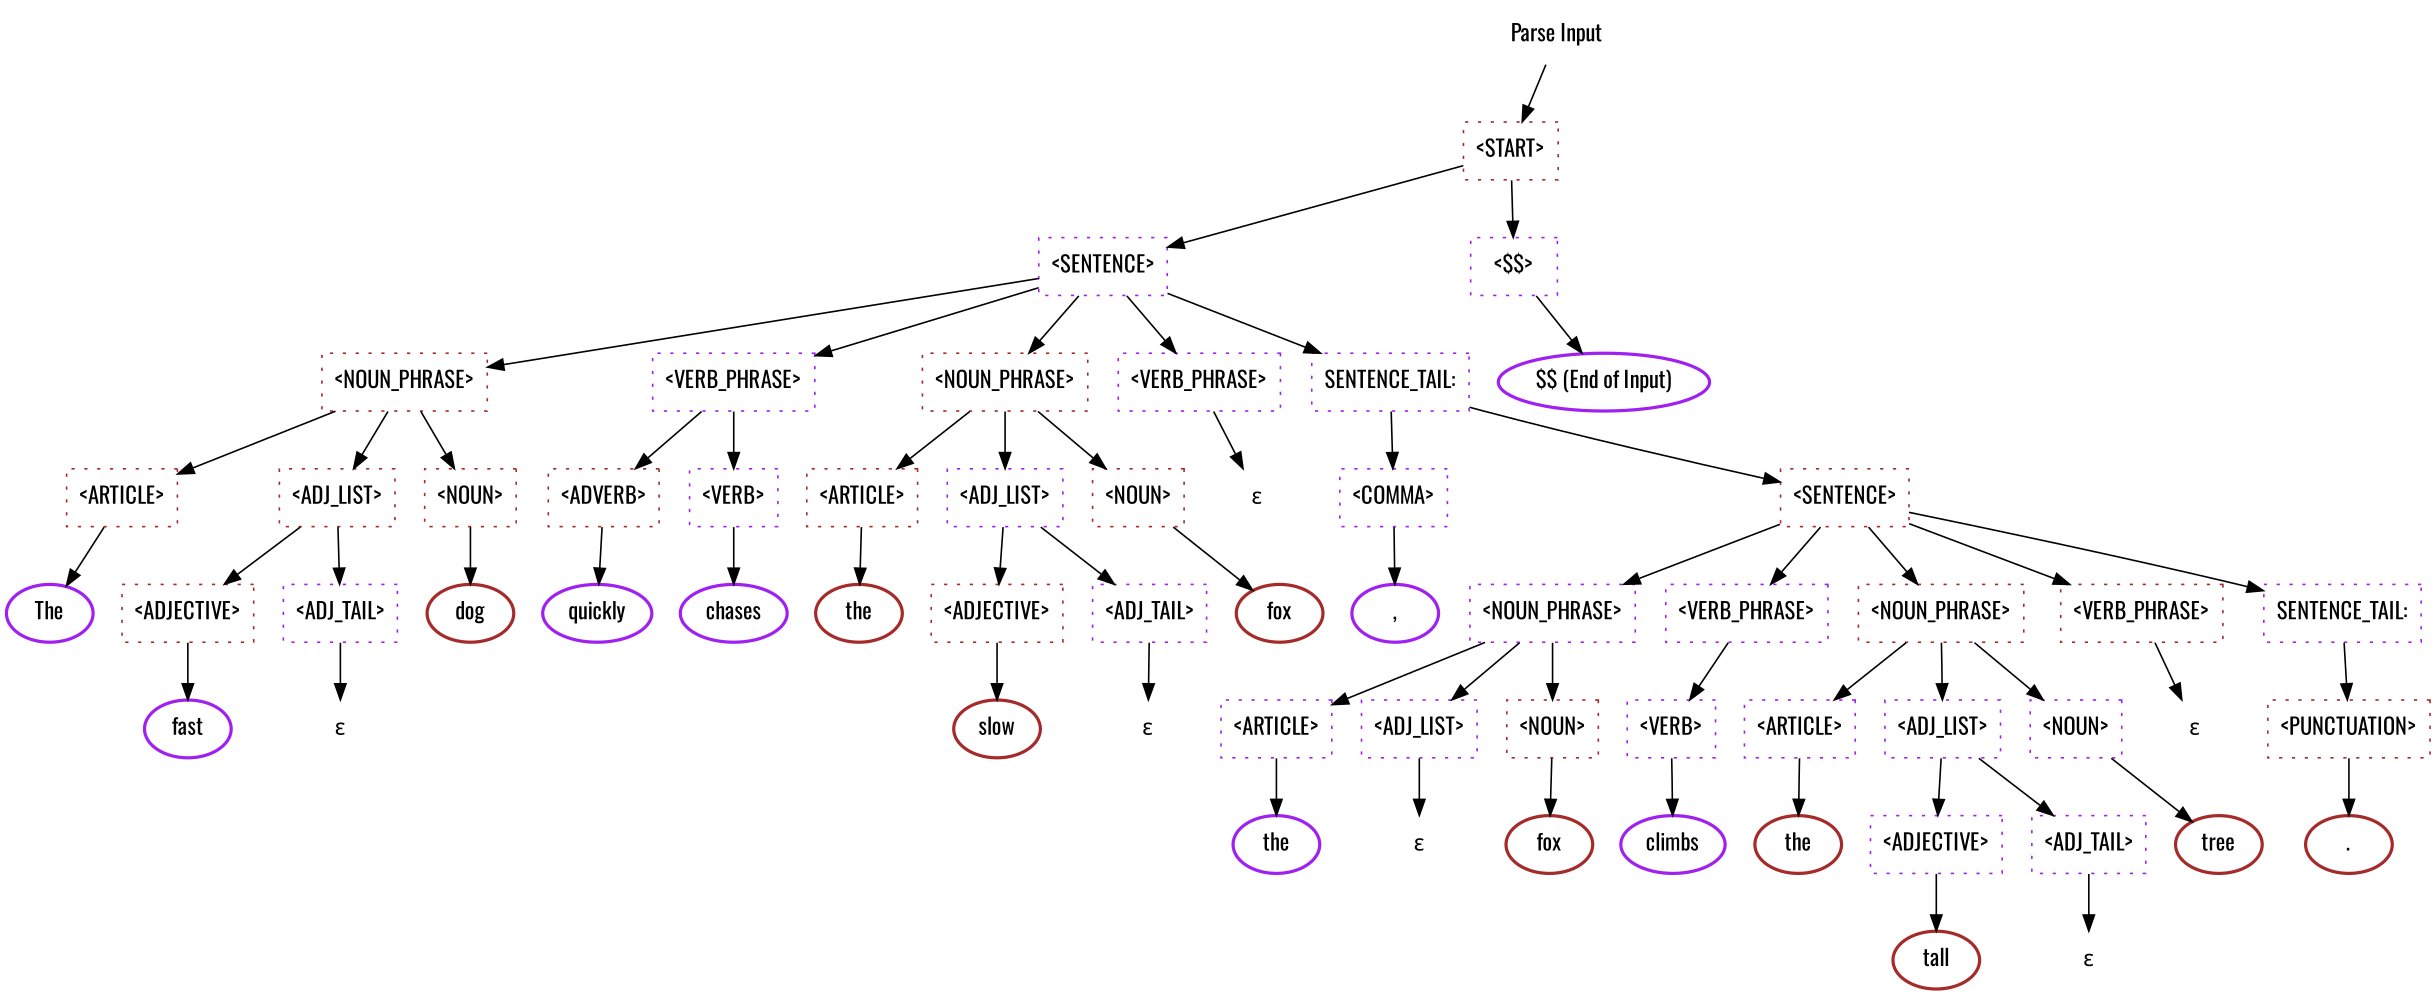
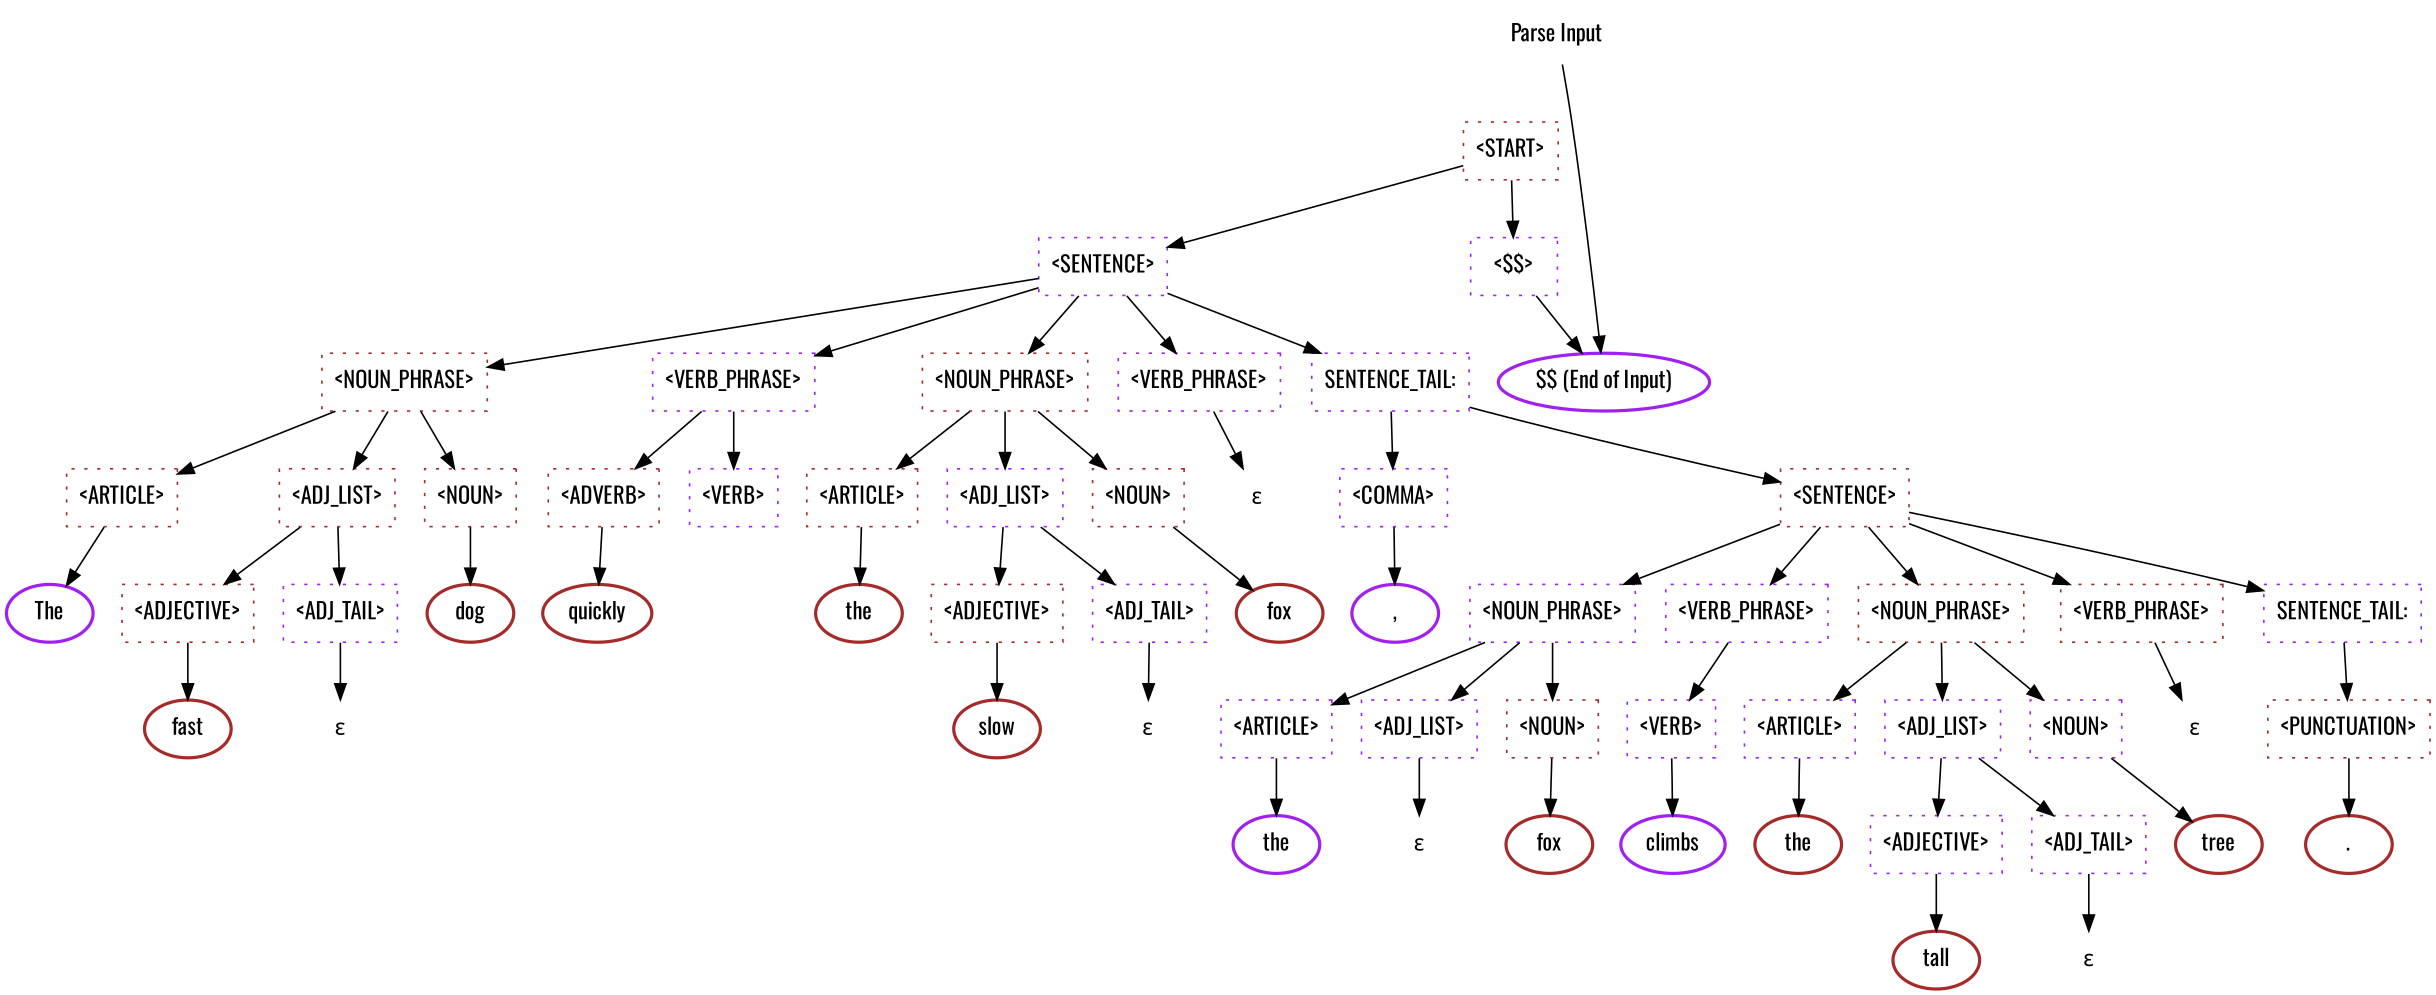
  digraph {
    fontname=Oswald
    node [color=brown fontname=Oswald shape=rect style=dotted]
    edge [fontname=Oswald]
    n1 [label="Parse Input" shape=plaintext style=""]
    n2 [label="<START>"]
    n3 [color=purple label="<SENTENCE>"]
    n4 [color=purple label="<$$>"]
    n5 [label="<NOUN_PHRASE>"]
    n6 [color=purple label="<VERB_PHRASE>"]
    n7 [label="<NOUN_PHRASE>"]
    n8 [color=purple label="<VERB_PHRASE>"]
    n9 [color=purple label="SENTENCE_TAIL:"]
    n10 [color=purple label="$$ (End of Input)" shape=oval style=bold]
    n11 [label="<ARTICLE>"]
    n12 [label="<ADJ_LIST>"]
    n13 [label="<NOUN>"]
    n14 [label="<ADVERB>"]
    n15 [color=purple label="<VERB>"]
    n16 [label="<ARTICLE>"]
    n17 [color=purple label="<ADJ_LIST>"]
    n18 [label="<NOUN>"]
    n19 [label="&epsilon;" shape=plaintext style=""]
    n20 [color=purple label="<COMMA>"]
    n21 [label="<SENTENCE>"]
    n22 [color=purple label=The shape=oval style=bold]
    n23 [label="<ADJECTIVE>"]
    n24 [color=purple label="<ADJ_TAIL>"]
    n25 [label=dog shape=oval style=bold]
-   n26 [color=purple label=fast shape=oval style=bold]
+   n26 [label=fast shape=oval style=bold]
    n27 [color=purple label="&epsilon;" shape=plaintext style=""]
-   n28 [color=purple label=quickly shape=oval style=bold]
-   n29 [color=purple label=chases shape=oval style=bold]
+   n28 [label=quickly shape=oval style=bold]
    n30 [label=the shape=oval style=bold]
    n31 [label="<ADJECTIVE>"]
    n32 [color=purple label="<ADJ_TAIL>"]
    n33 [label=fox shape=oval style=bold]
    n34 [label=slow shape=oval style=bold]
    n35 [label="&epsilon;" shape=plaintext style=""]
    n36 [color=purple label="," shape=oval style=bold]
    n37 [color=purple label="<NOUN_PHRASE>"]
    n38 [color=purple label="<VERB_PHRASE>"]
    n39 [label="<NOUN_PHRASE>"]
    n40 [label="<VERB_PHRASE>"]
    n41 [color=purple label="SENTENCE_TAIL:"]
    n42 [color=purple label="<ARTICLE>"]
    n43 [color=purple label="<ADJ_LIST>"]
    n44 [label="<NOUN>"]
    n45 [color=purple label="<VERB>"]
    n46 [color=purple label="<ARTICLE>"]
    n47 [color=purple label="<ADJ_LIST>"]
    n48 [color=purple label="<NOUN>"]
    n49 [label="&epsilon;" shape=plaintext style=""]
    n50 [label="<PUNCTUATION>"]
    n51 [color=purple label=the shape=oval style=bold]
    n52 [label="&epsilon;" shape=plaintext style=""]
    n53 [label=fox shape=oval style=bold]
    n54 [color=purple label=climbs shape=oval style=bold]
    n55 [label=the shape=oval style=bold]
    n56 [color=purple label="<ADJECTIVE>"]
    n57 [color=purple label="<ADJ_TAIL>"]
    n58 [label=tree shape=oval style=bold]
    n59 [label=tall shape=oval style=bold]
    n60 [label="&epsilon;" shape=plaintext style=""]
    n61 [label="." shape=oval style=bold]
-   n1 -> n2
+   n1 -> n10
    n2 -> n3
    n2 -> n4
    n3 -> n5
    n3 -> n6
    n3 -> n7
    n3 -> n8
    n3 -> n9
    n4 -> n10
    n5 -> n11
    n5 -> n12
    n5 -> n13
    n6 -> n14
    n6 -> n15
    n7 -> n16
    n7 -> n17
    n7 -> n18
    n8 -> n19
    n9 -> n20
    n9 -> n21
    n11 -> n22
    n12 -> n23
    n12 -> n24
    n13 -> n25
    n14 -> n28
-   n15 -> n29
    n16 -> n30
    n17 -> n31
    n17 -> n32
    n18 -> n33
    n20 -> n36
    n21 -> n37
    n21 -> n38
    n21 -> n39
    n21 -> n40
    n21 -> n41
    n23 -> n26
    n24 -> n27
    n31 -> n34
    n32 -> n35
    n37 -> n42
    n37 -> n43
    n37 -> n44
    n38 -> n45
    n39 -> n46
    n39 -> n47
    n39 -> n48
    n40 -> n49
    n41 -> n50
    n42 -> n51
    n43 -> n52
    n44 -> n53
    n45 -> n54
    n46 -> n55
    n47 -> n56
    n47 -> n57
    n48 -> n58
    n50 -> n61
    n56 -> n59
    n57 -> n60
  }
